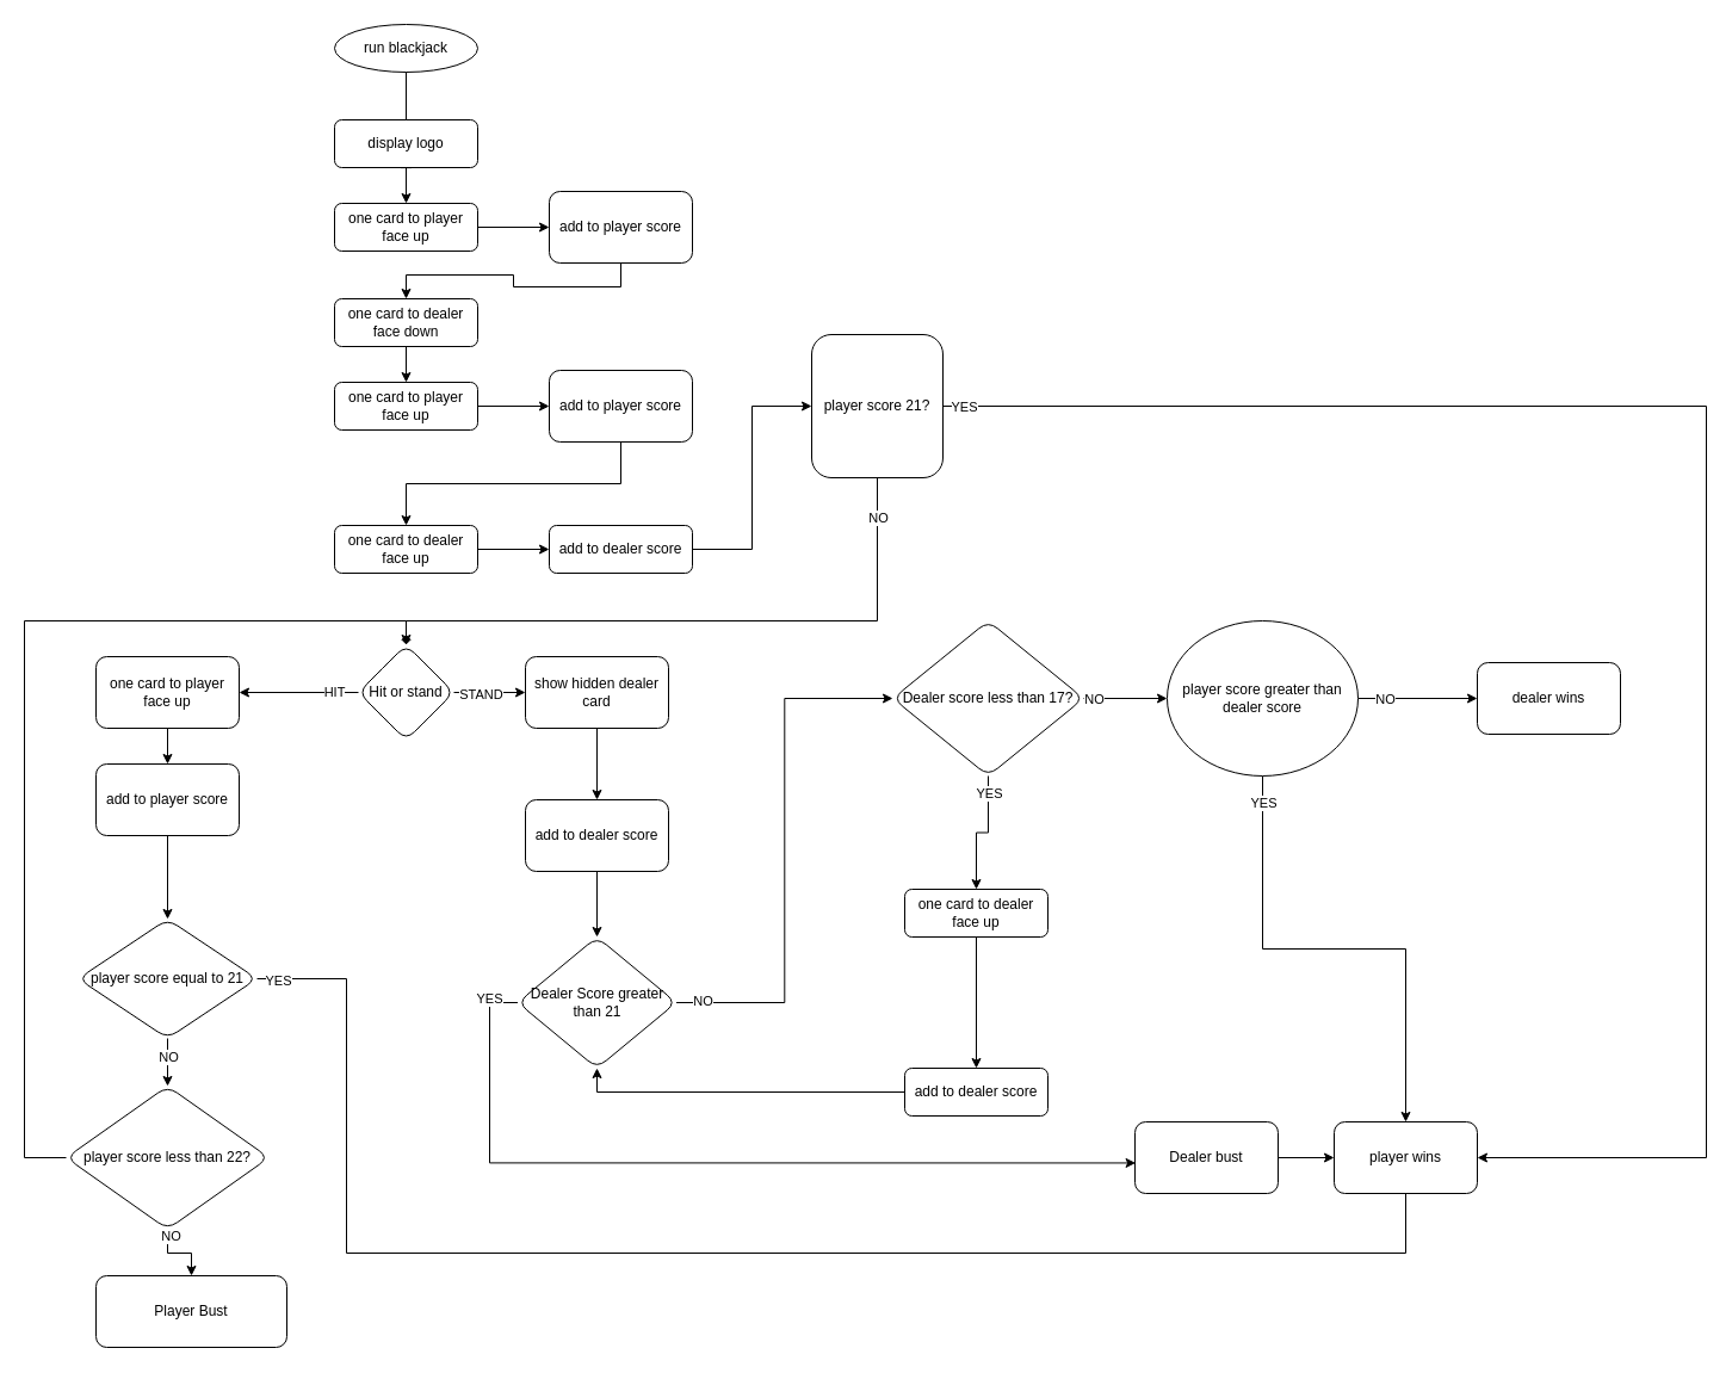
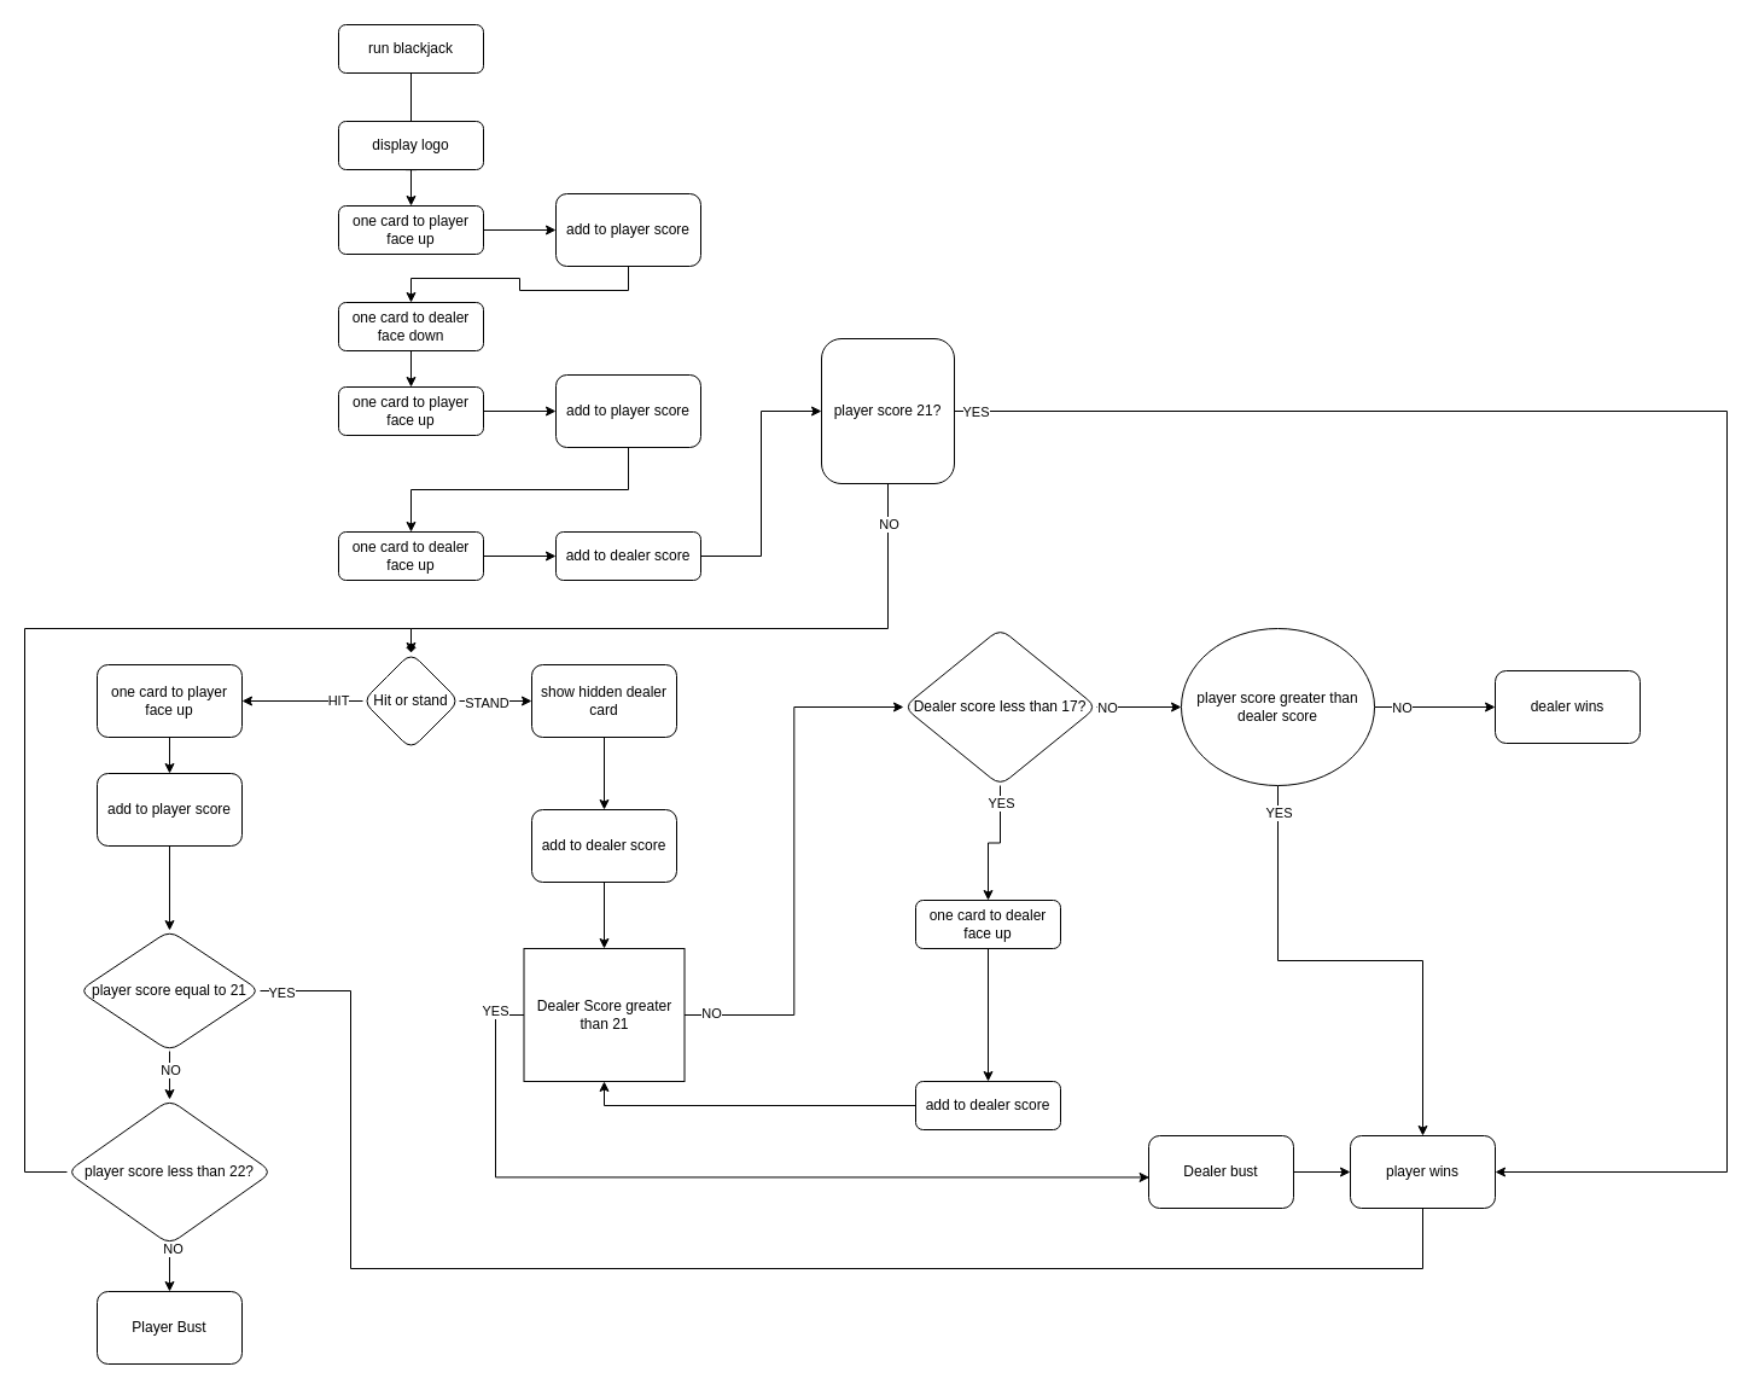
  <mxCell id="0" />
  <mxCell id="1" parent="0" />
  <mxCell id="2" value="" style="rounded=0;html=1;jettySize=auto;orthogonalLoop=1;fontSize=11;endArrow=block;endFill=0;endSize=8;strokeWidth=1;shadow=0;labelBackgroundColor=none;edgeStyle=orthogonalEdgeStyle;startArrow=none;" parent="1" source="13" edge="1"><mxGeometry relative="1" as="geometry"><mxPoint x="340" y="130" as="targetPoint" /></mxGeometry></mxCell>
- <mxCell id="3" value="run blackjack" style="ellipse;whiteSpace=wrap;html=1;fontSize=12;glass=0;strokeWidth=1;shadow=0;" parent="1" vertex="1"><mxGeometry x="280" y="20" width="120" height="40" as="geometry" /></mxCell>
+ <mxCell id="3" value="run blackjack" style="rounded=1;whiteSpace=wrap;html=1;fontSize=12;glass=0;strokeWidth=1;shadow=0;" parent="1" vertex="1"><mxGeometry x="280" y="20" width="120" height="40" as="geometry" /></mxCell>
  <mxCell id="4" value="" style="edgeStyle=orthogonalEdgeStyle;rounded=0;orthogonalLoop=1;jettySize=auto;html=1;" parent="1" source="13" target="6" edge="1"><mxGeometry relative="1" as="geometry" /></mxCell>
  <mxCell id="5" value="" style="edgeStyle=orthogonalEdgeStyle;rounded=0;orthogonalLoop=1;jettySize=auto;html=1;entryX=0;entryY=0.5;entryDx=0;entryDy=0;" parent="1" source="6" target="16" edge="1"><mxGeometry relative="1" as="geometry"><mxPoint x="500" y="190" as="targetPoint" /></mxGeometry></mxCell>
  <mxCell id="6" value="one card to player face up" style="rounded=1;whiteSpace=wrap;html=1;fontSize=12;glass=0;strokeWidth=1;shadow=0;" parent="1" vertex="1"><mxGeometry x="280" y="170" width="120" height="40" as="geometry" /></mxCell>
  <mxCell id="7" value="" style="edgeStyle=orthogonalEdgeStyle;rounded=0;orthogonalLoop=1;jettySize=auto;html=1;entryX=0.5;entryY=0;entryDx=0;entryDy=0;" parent="1" source="8" target="10" edge="1"><mxGeometry relative="1" as="geometry"><mxPoint x="610" y="250" as="targetPoint" /></mxGeometry></mxCell>
  <mxCell id="8" value="one card to dealer&lt;br&gt;face down" style="rounded=1;whiteSpace=wrap;html=1;fontSize=12;glass=0;strokeWidth=1;shadow=0;" parent="1" vertex="1"><mxGeometry x="280" y="250" width="120" height="40" as="geometry" /></mxCell>
  <mxCell id="9" style="edgeStyle=orthogonalEdgeStyle;rounded=0;orthogonalLoop=1;jettySize=auto;html=1;exitX=1;exitY=0.5;exitDx=0;exitDy=0;" parent="1" source="10" target="18" edge="1"><mxGeometry relative="1" as="geometry" /></mxCell>
  <mxCell id="10" value="one card to player face up" style="rounded=1;whiteSpace=wrap;html=1;fontSize=12;glass=0;strokeWidth=1;shadow=0;" parent="1" vertex="1"><mxGeometry x="280" y="320" width="120" height="40" as="geometry" /></mxCell>
  <mxCell id="11" value="" style="edgeStyle=orthogonalEdgeStyle;rounded=0;orthogonalLoop=1;jettySize=auto;html=1;" parent="1" source="12" target="20" edge="1"><mxGeometry relative="1" as="geometry" /></mxCell>
  <mxCell id="12" value="one card to dealer&lt;br&gt;face up" style="rounded=1;whiteSpace=wrap;html=1;fontSize=12;glass=0;strokeWidth=1;shadow=0;" parent="1" vertex="1"><mxGeometry x="280" y="440" width="120" height="40" as="geometry" /></mxCell>
  <mxCell id="13" value="display logo" style="rounded=1;whiteSpace=wrap;html=1;fontSize=12;glass=0;strokeWidth=1;shadow=0;" parent="1" vertex="1"><mxGeometry x="280" y="100" width="120" height="40" as="geometry" /></mxCell>
  <mxCell id="14" value="" style="rounded=0;html=1;jettySize=auto;orthogonalLoop=1;fontSize=11;endArrow=none;endFill=0;endSize=8;strokeWidth=1;shadow=0;labelBackgroundColor=none;edgeStyle=orthogonalEdgeStyle;" parent="1" source="3" target="13" edge="1"><mxGeometry relative="1" as="geometry"><mxPoint x="340" y="80" as="sourcePoint" /><mxPoint x="340" y="130" as="targetPoint" /></mxGeometry></mxCell>
  <mxCell id="15" style="edgeStyle=orthogonalEdgeStyle;rounded=0;orthogonalLoop=1;jettySize=auto;html=1;exitX=0.5;exitY=1;exitDx=0;exitDy=0;" parent="1" source="16" target="8" edge="1"><mxGeometry relative="1" as="geometry" /></mxCell>
  <mxCell id="16" value="add to player score" style="whiteSpace=wrap;html=1;rounded=1;glass=0;strokeWidth=1;shadow=0;" parent="1" vertex="1"><mxGeometry x="460" y="160" width="120" height="60" as="geometry" /></mxCell>
  <mxCell id="17" style="edgeStyle=orthogonalEdgeStyle;rounded=0;orthogonalLoop=1;jettySize=auto;html=1;exitX=0.5;exitY=1;exitDx=0;exitDy=0;" edge="1" parent="1" source="18" target="12"><mxGeometry relative="1" as="geometry" /></mxCell>
  <mxCell id="18" value="add to player score" style="whiteSpace=wrap;html=1;rounded=1;glass=0;strokeWidth=1;shadow=0;" parent="1" vertex="1"><mxGeometry x="460" y="310" width="120" height="60" as="geometry" /></mxCell>
  <mxCell id="19" style="edgeStyle=orthogonalEdgeStyle;rounded=0;orthogonalLoop=1;jettySize=auto;html=1;exitX=1;exitY=0.5;exitDx=0;exitDy=0;entryX=0;entryY=0.5;entryDx=0;entryDy=0;" edge="1" parent="1" source="20" target="33"><mxGeometry relative="1" as="geometry"><mxPoint x="650" y="420" as="targetPoint" /></mxGeometry></mxCell>
  <mxCell id="20" value="add to dealer score" style="rounded=1;whiteSpace=wrap;html=1;fontSize=12;glass=0;strokeWidth=1;shadow=0;" parent="1" vertex="1"><mxGeometry x="460" y="440" width="120" height="40" as="geometry" /></mxCell>
  <mxCell id="21" value="HIT" style="edgeStyle=orthogonalEdgeStyle;rounded=0;orthogonalLoop=1;jettySize=auto;html=1;" parent="1" source="24" target="26" edge="1"><mxGeometry x="-0.6" relative="1" as="geometry"><mxPoint as="offset" /></mxGeometry></mxCell>
  <mxCell id="22" value="" style="edgeStyle=orthogonalEdgeStyle;rounded=0;orthogonalLoop=1;jettySize=auto;html=1;" parent="1" source="24" target="63" edge="1"><mxGeometry relative="1" as="geometry"><Array as="points"><mxPoint x="400" y="580" /><mxPoint x="400" y="580" /></Array></mxGeometry></mxCell>
  <mxCell id="23" value="STAND" style="edgeLabel;html=1;align=center;verticalAlign=middle;resizable=0;points=[];" parent="22" vertex="1" connectable="0"><mxGeometry x="-0.257" y="-1" relative="1" as="geometry"><mxPoint as="offset" /></mxGeometry></mxCell>
  <mxCell id="24" value="Hit or stand" style="rhombus;whiteSpace=wrap;html=1;rounded=1;glass=0;strokeWidth=1;shadow=0;" parent="1" vertex="1"><mxGeometry x="300" y="540" width="80" height="80" as="geometry" /></mxCell>
  <mxCell id="25" value="" style="edgeStyle=orthogonalEdgeStyle;rounded=0;orthogonalLoop=1;jettySize=auto;html=1;shadow=0;endArrow=classic;endFill=1;" parent="1" source="26" target="28" edge="1"><mxGeometry relative="1" as="geometry" /></mxCell>
  <mxCell id="26" value="one card to player&lt;br&gt;face up" style="rounded=1;whiteSpace=wrap;html=1;glass=0;strokeWidth=1;shadow=0;" parent="1" vertex="1"><mxGeometry x="80" y="550" width="120" height="60" as="geometry" /></mxCell>
  <mxCell id="27" value="" style="edgeStyle=orthogonalEdgeStyle;rounded=0;orthogonalLoop=1;jettySize=auto;html=1;" parent="1" source="28" target="70" edge="1"><mxGeometry relative="1" as="geometry" /></mxCell>
  <mxCell id="28" value="add to player score" style="whiteSpace=wrap;html=1;rounded=1;glass=0;strokeWidth=1;shadow=0;" parent="1" vertex="1"><mxGeometry x="80" y="640" width="120" height="60" as="geometry" /></mxCell>
  <mxCell id="29" style="edgeStyle=orthogonalEdgeStyle;rounded=0;jumpStyle=arc;jumpSize=6;orthogonalLoop=1;jettySize=auto;html=1;exitX=1;exitY=0.5;exitDx=0;exitDy=0;entryX=1;entryY=0.5;entryDx=0;entryDy=0;" parent="1" source="33" target="55" edge="1"><mxGeometry relative="1" as="geometry"><Array as="points"><mxPoint x="1430" y="340" /><mxPoint x="1430" y="970" /></Array></mxGeometry></mxCell>
  <mxCell id="30" value="YES" style="edgeLabel;html=1;align=center;verticalAlign=middle;resizable=0;points=[];" parent="29" vertex="1" connectable="0"><mxGeometry x="-0.951" y="-1" relative="1" as="geometry"><mxPoint x="-19" y="-1" as="offset" /></mxGeometry></mxCell>
  <mxCell id="31" style="edgeStyle=orthogonalEdgeStyle;rounded=0;orthogonalLoop=1;jettySize=auto;html=1;exitX=0.5;exitY=1;exitDx=0;exitDy=0;entryX=0.5;entryY=0;entryDx=0;entryDy=0;endArrow=diamond;" edge="1" parent="1" source="33" target="24"><mxGeometry relative="1" as="geometry"><Array as="points"><mxPoint x="735" y="520" /><mxPoint x="340" y="520" /></Array></mxGeometry></mxCell>
  <mxCell id="32" value="NO" style="edgeLabel;html=1;align=center;verticalAlign=middle;resizable=0;points=[];" vertex="1" connectable="0" parent="31"><mxGeometry x="-0.877" relative="1" as="geometry"><mxPoint as="offset" /></mxGeometry></mxCell>
  <mxCell id="33" value="player score 21?" style="whiteSpace=wrap;html=1;glass=0;strokeWidth=1;shadow=0;rounded=1;" parent="1" vertex="1"><mxGeometry x="680" y="280" width="110" height="120" as="geometry" /></mxCell>
  <mxCell id="34" value="" style="edgeStyle=orthogonalEdgeStyle;rounded=0;orthogonalLoop=1;jettySize=auto;html=1;" parent="1" source="38" target="45" edge="1"><mxGeometry relative="1" as="geometry" /></mxCell>
  <mxCell id="35" value="YES" style="edgeLabel;html=1;align=center;verticalAlign=middle;resizable=0;points=[];" parent="34" vertex="1" connectable="0"><mxGeometry x="-0.117" relative="1" as="geometry"><mxPoint y="-32" as="offset" /></mxGeometry></mxCell>
  <mxCell id="36" value="" style="edgeStyle=orthogonalEdgeStyle;rounded=0;orthogonalLoop=1;jettySize=auto;html=1;" parent="1" source="38" target="60" edge="1"><mxGeometry relative="1" as="geometry" /></mxCell>
  <mxCell id="37" value="NO" style="edgeLabel;html=1;align=center;verticalAlign=middle;resizable=0;points=[];" parent="36" vertex="1" connectable="0"><mxGeometry x="-0.262" relative="1" as="geometry"><mxPoint x="-18" as="offset" /></mxGeometry></mxCell>
  <mxCell id="38" value="Dealer score less than 17?" style="rhombus;whiteSpace=wrap;html=1;rounded=1;glass=0;strokeWidth=1;shadow=0;" parent="1" vertex="1"><mxGeometry x="748" y="520" width="160" height="130" as="geometry" /></mxCell>
  <mxCell id="39" style="edgeStyle=orthogonalEdgeStyle;rounded=0;orthogonalLoop=1;jettySize=auto;html=1;exitX=0.5;exitY=1;exitDx=0;exitDy=0;entryX=0.5;entryY=0;entryDx=0;entryDy=0;" parent="1" source="42" target="43" edge="1"><mxGeometry relative="1" as="geometry" /></mxCell>
  <mxCell id="40" value="NO" style="edgeLabel;html=1;align=center;verticalAlign=middle;resizable=0;points=[];" parent="39" vertex="1" connectable="0"><mxGeometry x="-0.837" y="2" relative="1" as="geometry"><mxPoint as="offset" /></mxGeometry></mxCell>
  <mxCell id="41" style="edgeStyle=orthogonalEdgeStyle;rounded=0;orthogonalLoop=1;jettySize=auto;html=1;exitX=0;exitY=0.5;exitDx=0;exitDy=0;entryX=0.5;entryY=0;entryDx=0;entryDy=0;" parent="1" source="42" target="24" edge="1"><mxGeometry relative="1" as="geometry"><Array as="points"><mxPoint x="20" y="970" /><mxPoint x="20" y="520" /><mxPoint x="340" y="520" /></Array></mxGeometry></mxCell>
  <mxCell id="42" value="player score less than 22?" style="rhombus;whiteSpace=wrap;html=1;rounded=1;glass=0;strokeWidth=1;shadow=0;" parent="1" vertex="1"><mxGeometry x="55" y="910" width="170" height="120" as="geometry" /></mxCell>
- <mxCell id="43" value="Player Bust" style="whiteSpace=wrap;html=1;rounded=1;glass=0;strokeWidth=1;shadow=0;" parent="1" vertex="1"><mxGeometry x="80" y="1069" width="160" height="60" as="geometry" /></mxCell>
+ <mxCell id="43" value="Player Bust" style="whiteSpace=wrap;html=1;rounded=1;glass=0;strokeWidth=1;shadow=0;" parent="1" vertex="1"><mxGeometry x="80" y="1069" width="120" height="60" as="geometry" /></mxCell>
  <mxCell id="44" value="" style="edgeStyle=orthogonalEdgeStyle;rounded=0;orthogonalLoop=1;jettySize=auto;html=1;" parent="1" source="45" target="47" edge="1"><mxGeometry relative="1" as="geometry" /></mxCell>
  <mxCell id="45" value="one card to dealer&lt;br&gt;face up" style="rounded=1;whiteSpace=wrap;html=1;fontSize=12;glass=0;strokeWidth=1;shadow=0;" parent="1" vertex="1"><mxGeometry x="758" y="745" width="120" height="40" as="geometry" /></mxCell>
  <mxCell id="46" value="" style="edgeStyle=orthogonalEdgeStyle;rounded=0;orthogonalLoop=1;jettySize=auto;html=1;entryX=0.5;entryY=1;entryDx=0;entryDy=0;" parent="1" source="47" target="52" edge="1"><mxGeometry relative="1" as="geometry"><mxPoint x="730" y="810" as="targetPoint" /></mxGeometry></mxCell>
  <mxCell id="47" value="add to dealer score" style="rounded=1;whiteSpace=wrap;html=1;fontSize=12;glass=0;strokeWidth=1;shadow=0;" parent="1" vertex="1"><mxGeometry x="758" y="895" width="120" height="40" as="geometry" /></mxCell>
  <mxCell id="48" style="edgeStyle=orthogonalEdgeStyle;rounded=0;orthogonalLoop=1;jettySize=auto;html=1;exitX=1;exitY=0.5;exitDx=0;exitDy=0;entryX=0;entryY=0.5;entryDx=0;entryDy=0;" parent="1" source="52" target="38" edge="1"><mxGeometry relative="1" as="geometry" /></mxCell>
  <mxCell id="49" value="NO" style="edgeLabel;html=1;align=center;verticalAlign=middle;resizable=0;points=[];" parent="48" vertex="1" connectable="0"><mxGeometry x="-0.898" y="2" relative="1" as="geometry"><mxPoint as="offset" /></mxGeometry></mxCell>
  <mxCell id="50" style="edgeStyle=orthogonalEdgeStyle;rounded=0;orthogonalLoop=1;jettySize=auto;html=1;exitX=0;exitY=0.5;exitDx=0;exitDy=0;entryX=0.005;entryY=0.574;entryDx=0;entryDy=0;entryPerimeter=0;" parent="1" source="52" target="54" edge="1"><mxGeometry relative="1" as="geometry"><mxPoint x="600" y="1020" as="targetPoint" /><Array as="points"><mxPoint x="410" y="840" /><mxPoint x="410" y="974" /></Array></mxGeometry></mxCell>
  <mxCell id="51" value="YES" style="edgeLabel;html=1;align=center;verticalAlign=middle;resizable=0;points=[];" parent="50" vertex="1" connectable="0"><mxGeometry x="-0.822" y="-1" relative="1" as="geometry"><mxPoint y="-42" as="offset" /></mxGeometry></mxCell>
- <mxCell id="52" value="Dealer Score greater than 21" style="rhombus;whiteSpace=wrap;html=1;rounded=1;glass=0;strokeWidth=1;shadow=0;" parent="1" vertex="1"><mxGeometry x="433.5" y="785" width="133" height="110" as="geometry" /></mxCell>
+ <mxCell id="52" value="Dealer Score greater than 21" style="whiteSpace=wrap;html=1;glass=0;strokeWidth=1;shadow=0;rounded=0;" parent="1" vertex="1"><mxGeometry x="433.5" y="785" width="133" height="110" as="geometry" /></mxCell>
  <mxCell id="53" value="" style="edgeStyle=orthogonalEdgeStyle;rounded=0;orthogonalLoop=1;jettySize=auto;html=1;" parent="1" source="54" target="55" edge="1"><mxGeometry relative="1" as="geometry" /></mxCell>
  <mxCell id="54" value="Dealer bust" style="whiteSpace=wrap;html=1;rounded=1;glass=0;strokeWidth=1;shadow=0;" parent="1" vertex="1"><mxGeometry x="951" y="940" width="120" height="60" as="geometry" /></mxCell>
  <mxCell id="55" value="player wins" style="whiteSpace=wrap;html=1;rounded=1;glass=0;strokeWidth=1;shadow=0;" parent="1" vertex="1"><mxGeometry x="1118" y="940" width="120" height="60" as="geometry" /></mxCell>
  <mxCell id="56" value="" style="edgeStyle=orthogonalEdgeStyle;rounded=0;orthogonalLoop=1;jettySize=auto;html=1;" parent="1" source="60" target="61" edge="1"><mxGeometry relative="1" as="geometry" /></mxCell>
  <mxCell id="57" value="NO" style="edgeLabel;html=1;align=center;verticalAlign=middle;resizable=0;points=[];" parent="56" vertex="1" connectable="0"><mxGeometry x="-0.739" relative="1" as="geometry"><mxPoint x="9" as="offset" /></mxGeometry></mxCell>
  <mxCell id="58" style="edgeStyle=orthogonalEdgeStyle;rounded=0;orthogonalLoop=1;jettySize=auto;html=1;exitX=0.5;exitY=1;exitDx=0;exitDy=0;entryX=0.5;entryY=0;entryDx=0;entryDy=0;" parent="1" source="60" target="55" edge="1"><mxGeometry relative="1" as="geometry" /></mxCell>
  <mxCell id="59" value="YES" style="edgeLabel;html=1;align=center;verticalAlign=middle;resizable=0;points=[];" parent="58" vertex="1" connectable="0"><mxGeometry x="-0.815" y="2" relative="1" as="geometry"><mxPoint x="-2" y="-16" as="offset" /></mxGeometry></mxCell>
  <mxCell id="60" value="player score greater than dealer score" style="ellipse;whiteSpace=wrap;html=1;glass=0;strokeWidth=1;shadow=0;" parent="1" vertex="1"><mxGeometry x="978" y="520" width="160" height="130" as="geometry" /></mxCell>
  <mxCell id="61" value="dealer wins" style="whiteSpace=wrap;html=1;rounded=1;glass=0;strokeWidth=1;shadow=0;" parent="1" vertex="1"><mxGeometry x="1238" y="555" width="120" height="60" as="geometry" /></mxCell>
  <mxCell id="62" value="" style="edgeStyle=orthogonalEdgeStyle;rounded=0;orthogonalLoop=1;jettySize=auto;html=1;" parent="1" source="63" target="65" edge="1"><mxGeometry relative="1" as="geometry" /></mxCell>
  <mxCell id="63" value="show hidden dealer card" style="whiteSpace=wrap;html=1;rounded=1;glass=0;strokeWidth=1;shadow=0;" parent="1" vertex="1"><mxGeometry x="440" y="550" width="120" height="60" as="geometry" /></mxCell>
  <mxCell id="64" style="edgeStyle=orthogonalEdgeStyle;rounded=0;orthogonalLoop=1;jettySize=auto;html=1;exitX=0.5;exitY=1;exitDx=0;exitDy=0;" parent="1" source="65" target="52" edge="1"><mxGeometry relative="1" as="geometry" /></mxCell>
  <mxCell id="65" value="add to dealer score" style="whiteSpace=wrap;html=1;rounded=1;glass=0;strokeWidth=1;shadow=0;" parent="1" vertex="1"><mxGeometry x="440" y="670" width="120" height="60" as="geometry" /></mxCell>
  <mxCell id="66" style="edgeStyle=orthogonalEdgeStyle;rounded=0;orthogonalLoop=1;jettySize=auto;html=1;exitX=0.5;exitY=1;exitDx=0;exitDy=0;entryX=0.5;entryY=0;entryDx=0;entryDy=0;" parent="1" source="70" target="42" edge="1"><mxGeometry relative="1" as="geometry" /></mxCell>
  <mxCell id="67" value="NO" style="edgeLabel;html=1;align=center;verticalAlign=middle;resizable=0;points=[];" parent="66" vertex="1" connectable="0"><mxGeometry x="-0.244" relative="1" as="geometry"><mxPoint as="offset" /></mxGeometry></mxCell>
  <mxCell id="68" style="edgeStyle=orthogonalEdgeStyle;rounded=0;orthogonalLoop=1;jettySize=auto;html=1;exitX=1;exitY=0.5;exitDx=0;exitDy=0;entryX=0.5;entryY=1;entryDx=0;entryDy=0;endArrow=none;" parent="1" source="70" target="55" edge="1"><mxGeometry relative="1" as="geometry"><Array as="points"><mxPoint x="290" y="820" /><mxPoint x="290" y="1050" /><mxPoint x="1178" y="1050" /></Array></mxGeometry></mxCell>
  <mxCell id="69" value="YES" style="edgeLabel;html=1;align=center;verticalAlign=middle;resizable=0;points=[];" parent="68" vertex="1" connectable="0"><mxGeometry x="-0.973" y="-1" relative="1" as="geometry"><mxPoint as="offset" /></mxGeometry></mxCell>
  <mxCell id="70" value="player score equal to 21" style="rhombus;whiteSpace=wrap;html=1;rounded=1;glass=0;strokeWidth=1;shadow=0;" parent="1" vertex="1"><mxGeometry x="65" y="770" width="150" height="100" as="geometry" /></mxCell>
